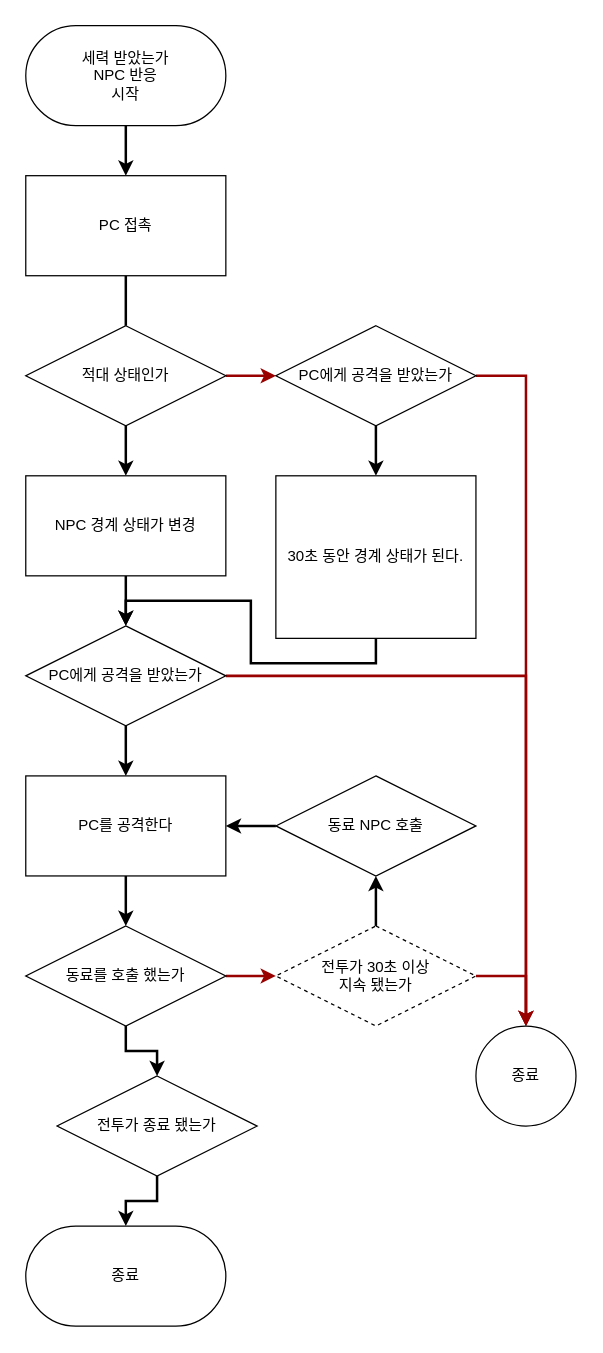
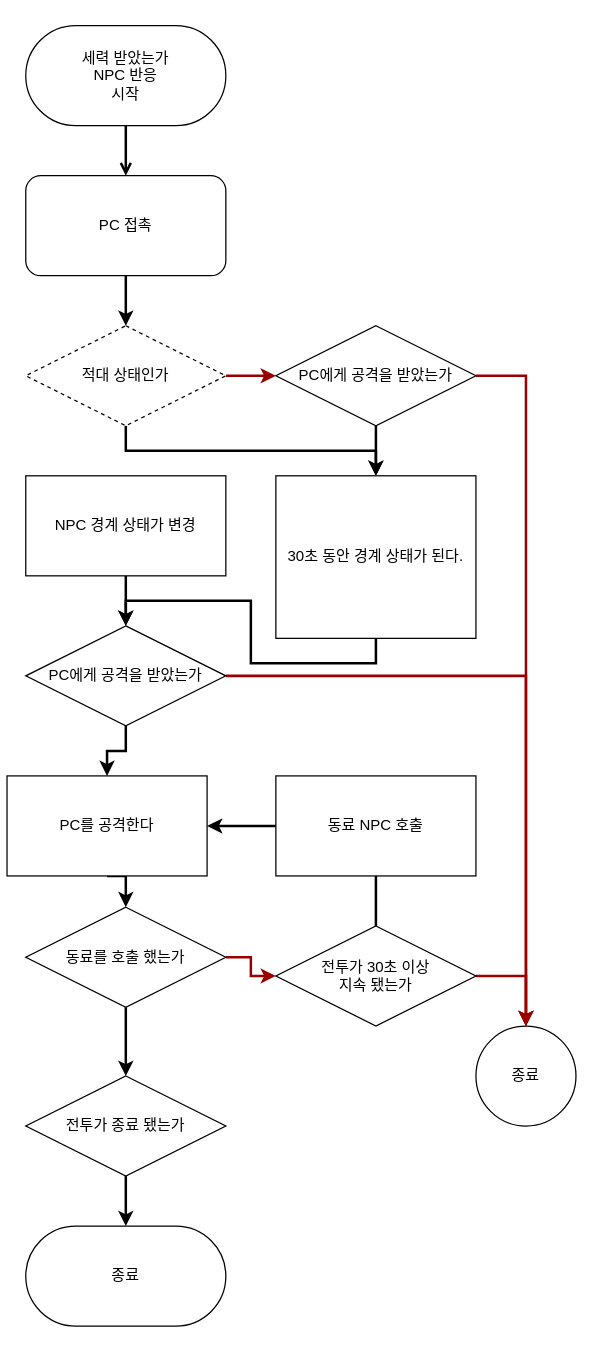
  <mxCell id="0" />
  <mxCell id="1" parent="0" />
- <mxCell id="2" style="edgeStyle=orthogonalEdgeStyle;rounded=0;orthogonalLoop=1;jettySize=auto;html=1;exitX=0.5;exitY=1;exitDx=0;exitDy=0;entryX=0.5;entryY=0;entryDx=0;entryDy=0;strokeWidth=2;" edge="1" parent="1" source="3" target="8"><mxGeometry relative="1" as="geometry" /></mxCell>
+ <mxCell id="2" style="edgeStyle=orthogonalEdgeStyle;rounded=0;orthogonalLoop=1;jettySize=auto;html=1;exitX=0.5;exitY=1;exitDx=0;exitDy=0;entryX=0.5;entryY=0;entryDx=0;entryDy=0;strokeWidth=2;endArrow=open;" edge="1" parent="1" source="3" target="8"><mxGeometry relative="1" as="geometry" /></mxCell>
  <mxCell id="3" value="세력 받았는가 &lt;br&gt;NPC 반응&lt;br&gt;시작" style="rounded=1;whiteSpace=wrap;html=1;arcSize=50;" vertex="1" parent="1"><mxGeometry x="20" width="160" height="80" as="geometry" y="20" /></mxCell>
- <mxCell id="4" style="edgeStyle=orthogonalEdgeStyle;rounded=0;orthogonalLoop=1;jettySize=auto;html=1;exitX=0.5;exitY=1;exitDx=0;exitDy=0;entryX=0.5;entryY=0;entryDx=0;entryDy=0;strokeWidth=2;" edge="1" parent="1" source="6" target="10"><mxGeometry relative="1" as="geometry" /></mxCell>
+ <mxCell id="4" style="edgeStyle=orthogonalEdgeStyle;rounded=0;orthogonalLoop=1;jettySize=auto;html=1;exitX=0.5;exitY=1;exitDx=0;exitDy=0;strokeWidth=2;" edge="1" parent="1" source="6" target="26"><mxGeometry relative="1" as="geometry" /></mxCell>
  <mxCell id="5" style="edgeStyle=orthogonalEdgeStyle;rounded=0;orthogonalLoop=1;jettySize=auto;html=1;exitX=1;exitY=0.5;exitDx=0;exitDy=0;entryX=0;entryY=0.5;entryDx=0;entryDy=0;strokeWidth=2;strokeColor=#990000;" edge="1" parent="1" source="6" target="16"><mxGeometry relative="1" as="geometry" /></mxCell>
- <mxCell id="6" value="적대 상태인가" style="rhombus;whiteSpace=wrap;html=1;" vertex="1" parent="1"><mxGeometry x="20" y="260" width="160" height="80" as="geometry" /></mxCell>
- <mxCell id="7" style="edgeStyle=orthogonalEdgeStyle;rounded=0;orthogonalLoop=1;jettySize=auto;html=1;exitX=0.5;exitY=1;exitDx=0;exitDy=0;entryX=0.5;entryY=0;entryDx=0;entryDy=0;strokeWidth=2;endArrow=none;" edge="1" parent="1" source="8" target="6"><mxGeometry relative="1" as="geometry" /></mxCell>
- <mxCell id="8" value="PC 접촉" style="whiteSpace=wrap;html=1;" vertex="1" parent="1"><mxGeometry x="20" y="140" width="160" height="80" as="geometry" /></mxCell>
+ <mxCell id="6" value="적대 상태인가" style="rhombus;whiteSpace=wrap;html=1;dashed=1;" vertex="1" parent="1"><mxGeometry x="20" y="260" width="160" height="80" as="geometry" /></mxCell>
+ <mxCell id="7" style="edgeStyle=orthogonalEdgeStyle;rounded=0;orthogonalLoop=1;jettySize=auto;html=1;exitX=0.5;exitY=1;exitDx=0;exitDy=0;entryX=0.5;entryY=0;entryDx=0;entryDy=0;strokeWidth=2;" edge="1" parent="1" source="8" target="6"><mxGeometry relative="1" as="geometry" /></mxCell>
+ <mxCell id="8" value="PC 접촉" style="whiteSpace=wrap;html=1;rounded=1;" vertex="1" parent="1"><mxGeometry x="20" y="140" width="160" height="80" as="geometry" /></mxCell>
  <mxCell id="9" style="edgeStyle=orthogonalEdgeStyle;rounded=0;orthogonalLoop=1;jettySize=auto;html=1;exitX=0.5;exitY=1;exitDx=0;exitDy=0;entryX=0.5;entryY=0;entryDx=0;entryDy=0;strokeWidth=2;" edge="1" parent="1" source="10" target="13"><mxGeometry relative="1" as="geometry" /></mxCell>
  <mxCell id="10" value="NPC 경계 상태가 변경" style="whiteSpace=wrap;html=1;" vertex="1" parent="1"><mxGeometry x="20" y="380" width="160" height="80" as="geometry" /></mxCell>
  <mxCell id="11" style="edgeStyle=orthogonalEdgeStyle;rounded=0;orthogonalLoop=1;jettySize=auto;html=1;exitX=0.5;exitY=1;exitDx=0;exitDy=0;strokeWidth=2;" edge="1" parent="1" source="13" target="18"><mxGeometry relative="1" as="geometry" /></mxCell>
  <mxCell id="12" style="edgeStyle=orthogonalEdgeStyle;rounded=0;orthogonalLoop=1;jettySize=auto;html=1;exitX=1;exitY=0.5;exitDx=0;exitDy=0;entryX=0.5;entryY=0;entryDx=0;entryDy=0;strokeWidth=2;strokeColor=#990000;" edge="1" parent="1" source="13" target="24"><mxGeometry relative="1" as="geometry" /></mxCell>
  <mxCell id="13" value="PC에게 공격을 받았는가" style="rhombus;whiteSpace=wrap;html=1;" vertex="1" parent="1"><mxGeometry x="20" y="500" width="160" height="80" as="geometry" /></mxCell>
  <mxCell id="14" style="edgeStyle=orthogonalEdgeStyle;rounded=0;orthogonalLoop=1;jettySize=auto;html=1;exitX=0.5;exitY=1;exitDx=0;exitDy=0;entryX=0.5;entryY=0;entryDx=0;entryDy=0;strokeWidth=2;" edge="1" parent="1" source="16" target="26"><mxGeometry relative="1" as="geometry" /></mxCell>
  <mxCell id="15" style="edgeStyle=orthogonalEdgeStyle;rounded=0;orthogonalLoop=1;jettySize=auto;html=1;exitX=1;exitY=0.5;exitDx=0;exitDy=0;strokeWidth=2;strokeColor=#990000;" edge="1" parent="1" source="16" target="24"><mxGeometry relative="1" as="geometry" /></mxCell>
  <mxCell id="16" value="PC에게 공격을 받았는가" style="rhombus;whiteSpace=wrap;html=1;" vertex="1" parent="1"><mxGeometry x="220" y="260" width="160" height="80" as="geometry" /></mxCell>
  <mxCell id="17" style="edgeStyle=orthogonalEdgeStyle;rounded=0;orthogonalLoop=1;jettySize=auto;html=1;exitX=0.5;exitY=1;exitDx=0;exitDy=0;strokeWidth=2;entryX=0.5;entryY=0;entryDx=0;entryDy=0;" edge="1" parent="1" source="18" target="30"><mxGeometry relative="1" as="geometry" /></mxCell>
- <mxCell id="18" value="PC를 공격한다" style="whiteSpace=wrap;html=1;" vertex="1" parent="1"><mxGeometry x="20" y="620" width="160" height="80" as="geometry" /></mxCell>
+ <mxCell id="18" value="PC를 공격한다" style="whiteSpace=wrap;html=1;" vertex="1" parent="1"><mxGeometry x="5" y="620" width="160" height="80" as="geometry" /></mxCell>
  <mxCell id="19" style="edgeStyle=orthogonalEdgeStyle;rounded=0;orthogonalLoop=1;jettySize=auto;html=1;exitX=1;exitY=0.5;exitDx=0;exitDy=0;entryX=0.5;entryY=0;entryDx=0;entryDy=0;strokeWidth=2;strokeColor=#990000;" edge="1" parent="1" source="21" target="24"><mxGeometry relative="1" as="geometry" /></mxCell>
- <mxCell id="20" style="edgeStyle=orthogonalEdgeStyle;rounded=0;orthogonalLoop=1;jettySize=auto;html=1;exitX=0.5;exitY=0;exitDx=0;exitDy=0;strokeWidth=2;" edge="1" parent="1" source="21" target="23"><mxGeometry relative="1" as="geometry" /></mxCell>
- <mxCell id="21" value="전투가 30초 이상 &lt;br&gt;지속 됐는가" style="rhombus;whiteSpace=wrap;html=1;dashed=1;" vertex="1" parent="1"><mxGeometry x="220" y="740" width="160" height="80" as="geometry" /></mxCell>
+ <mxCell id="20" style="edgeStyle=orthogonalEdgeStyle;rounded=0;orthogonalLoop=1;jettySize=auto;html=1;exitX=0.5;exitY=0;exitDx=0;exitDy=0;strokeWidth=2;endArrow=none;" edge="1" parent="1" source="21" target="23"><mxGeometry relative="1" as="geometry" /></mxCell>
+ <mxCell id="21" value="전투가 30초 이상 &lt;br&gt;지속 됐는가" style="rhombus;whiteSpace=wrap;html=1;" vertex="1" parent="1"><mxGeometry x="220" y="740" width="160" height="80" as="geometry" /></mxCell>
  <mxCell id="22" style="edgeStyle=orthogonalEdgeStyle;rounded=0;orthogonalLoop=1;jettySize=auto;html=1;exitX=0;exitY=0.5;exitDx=0;exitDy=0;strokeWidth=2;" edge="1" parent="1" source="23" target="18"><mxGeometry relative="1" as="geometry" /></mxCell>
- <mxCell id="23" value="동료 NPC 호출" style="rhombus;whiteSpace=wrap;html=1;" vertex="1" parent="1"><mxGeometry x="220" y="620" width="160" height="80" as="geometry" /></mxCell>
+ <mxCell id="23" value="동료 NPC 호출" style="whiteSpace=wrap;html=1;" vertex="1" parent="1"><mxGeometry x="220" y="620" width="160" height="80" as="geometry" /></mxCell>
  <mxCell id="24" value="종료" style="ellipse;whiteSpace=wrap;html=1;" vertex="1" parent="1"><mxGeometry x="380" y="820" width="80" height="80" as="geometry" /></mxCell>
  <mxCell id="25" style="edgeStyle=orthogonalEdgeStyle;rounded=0;orthogonalLoop=1;jettySize=auto;html=1;exitX=0.5;exitY=1;exitDx=0;exitDy=0;entryX=0.5;entryY=0;entryDx=0;entryDy=0;strokeWidth=2;" edge="1" parent="1" source="26" target="13"><mxGeometry relative="1" as="geometry" /></mxCell>
  <mxCell id="26" value="30초 동안 경계 상태가 된다." style="whiteSpace=wrap;html=1;" vertex="1" parent="1"><mxGeometry x="220" y="380" width="160" height="130" as="geometry" /></mxCell>
  <mxCell id="27" value="종료" style="rounded=1;whiteSpace=wrap;html=1;arcSize=50;" vertex="1" parent="1"><mxGeometry x="20" y="980" width="160" height="80" as="geometry" /></mxCell>
  <mxCell id="28" style="edgeStyle=orthogonalEdgeStyle;rounded=0;orthogonalLoop=1;jettySize=auto;html=1;exitX=1;exitY=0.5;exitDx=0;exitDy=0;entryX=0;entryY=0.5;entryDx=0;entryDy=0;strokeWidth=2;strokeColor=#990000;" edge="1" parent="1" source="30" target="21"><mxGeometry relative="1" as="geometry" /></mxCell>
  <mxCell id="29" style="edgeStyle=orthogonalEdgeStyle;rounded=0;orthogonalLoop=1;jettySize=auto;html=1;exitX=0.5;exitY=1;exitDx=0;exitDy=0;entryX=0.5;entryY=0;entryDx=0;entryDy=0;strokeWidth=2;" edge="1" parent="1" source="30" target="32"><mxGeometry relative="1" as="geometry" /></mxCell>
- <mxCell id="30" value="동료를 호출 했는가" style="rhombus;whiteSpace=wrap;html=1;" vertex="1" parent="1"><mxGeometry x="20" y="740" width="160" height="80" as="geometry" /></mxCell>
+ <mxCell id="30" value="동료를 호출 했는가" style="rhombus;whiteSpace=wrap;html=1;" vertex="1" parent="1"><mxGeometry x="20" y="725" width="160" height="80" as="geometry" /></mxCell>
  <mxCell id="31" style="edgeStyle=orthogonalEdgeStyle;rounded=0;orthogonalLoop=1;jettySize=auto;html=1;exitX=0.5;exitY=1;exitDx=0;exitDy=0;strokeWidth=2;" edge="1" parent="1" source="32" target="27"><mxGeometry relative="1" as="geometry" /></mxCell>
- <mxCell id="32" value="전투가 종료 됐는가" style="rhombus;whiteSpace=wrap;html=1;" vertex="1" parent="1"><mxGeometry x="45" y="860" width="160" height="80" as="geometry" /></mxCell>
+ <mxCell id="32" value="전투가 종료 됐는가" style="rhombus;whiteSpace=wrap;html=1;" vertex="1" parent="1"><mxGeometry x="20" y="860" width="160" height="80" as="geometry" /></mxCell>
